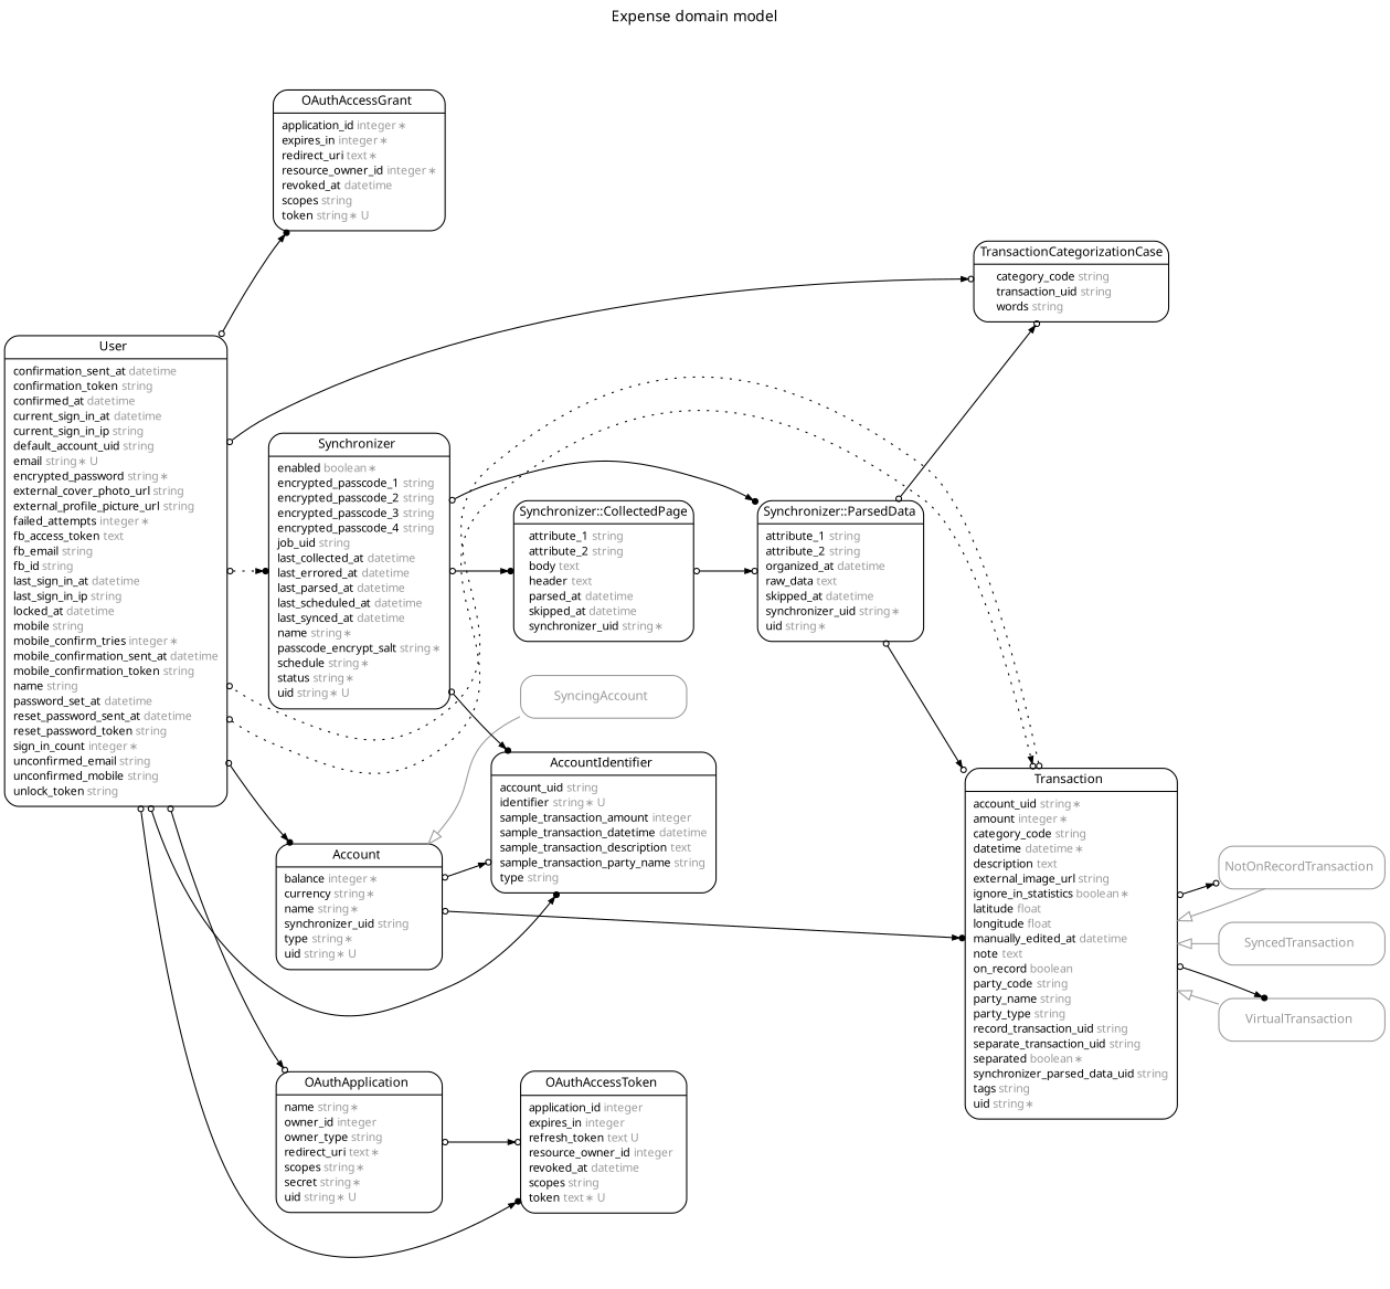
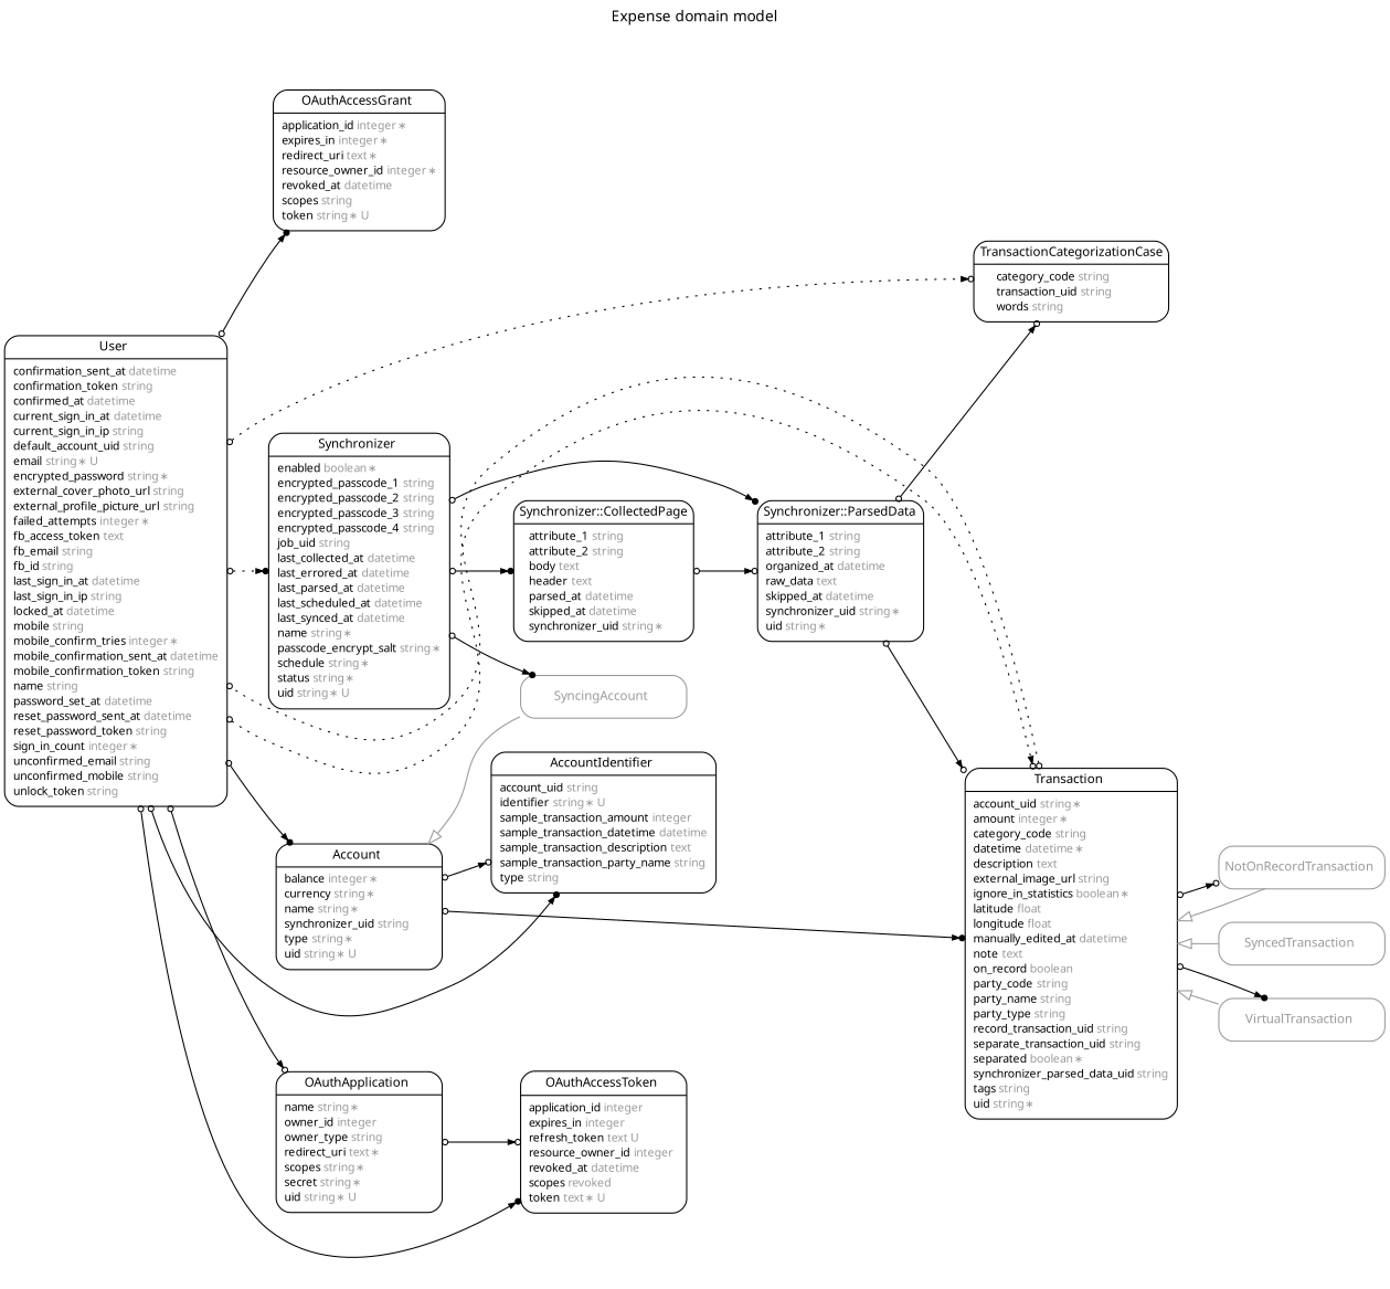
  digraph {
    concentrate=false
    fontname="Arial BoldMT"
    fontsize=13
    label="Expense domain model\n\n"
    labelloc=t
    nodesep=0.4
    rankdir=LR
    ranksep=0.5
    node [fontname=ArialMT fontsize=10 margin="0.07,0.05" penwidth=1.0 shape=Mrecord]
    edge [arrowhead=dotnormal arrowsize=0.6 arrowtail=odot dir=both fontname=ArialMT fontsize=7 labelangle=32 labeldistance=1.8 penwidth=1.0 weight=5]
    n1 [label=<<table border="0" align="center" cellspacing="0.5" cellpadding="0" width="134">   <tr><td align="center" valign="bottom" width="130"><font face="Arial BoldMT" point-size="11">Account</font></td></tr> </table> | <table border="0" align="left" cellspacing="2" cellpadding="0" width="134">   <tr><td align="left" width="130" port="balance">balance <font face="Arial ItalicMT" color="grey60">integer ∗</font></td></tr>   <tr><td align="left" width="130" port="currency">currency <font face="Arial ItalicMT" color="grey60">string ∗</font></td></tr>   <tr><td align="left" width="130" port="name">name <font face="Arial ItalicMT" color="grey60">string ∗</font></td></tr>   <tr><td align="left" width="130" port="synchronizer_uid">synchronizer_uid <font face="Arial ItalicMT" color="grey60">string</font></td></tr>   <tr><td align="left" width="130" port="type">type <font face="Arial ItalicMT" color="grey60">string ∗</font></td></tr>   <tr><td align="left" width="130" port="uid">uid <font face="Arial ItalicMT" color="grey60">string ∗ U</font></td></tr> </table> >]
    n2 [label=<<table border="0" align="center" cellspacing="0.5" cellpadding="0" width="134">   <tr><td align="center" valign="bottom" width="130"><font face="Arial BoldMT" point-size="11">AccountIdentifier</font></td></tr> </table> | <table border="0" align="left" cellspacing="2" cellpadding="0" width="134">   <tr><td align="left" width="130" port="account_uid">account_uid <font face="Arial ItalicMT" color="grey60">string</font></td></tr>   <tr><td align="left" width="130" port="identifier">identifier <font face="Arial ItalicMT" color="grey60">string ∗ U</font></td></tr>   <tr><td align="left" width="130" port="sample_transaction_amount">sample_transaction_amount <font face="Arial ItalicMT" color="grey60">integer</font></td></tr>   <tr><td align="left" width="130" port="sample_transaction_datetime">sample_transaction_datetime <font face="Arial ItalicMT" color="grey60">datetime</font></td></tr>   <tr><td align="left" width="130" port="sample_transaction_description">sample_transaction_description <font face="Arial ItalicMT" color="grey60">text</font></td></tr>   <tr><td align="left" width="130" port="sample_transaction_party_name">sample_transaction_party_name <font face="Arial ItalicMT" color="grey60">string</font></td></tr>   <tr><td align="left" width="130" port="type">type <font face="Arial ItalicMT" color="grey60">string</font></td></tr> </table> >]
    n3 [color=grey60 fontcolor=grey60 label=<<table border="0" align="center" cellspacing="0.5" cellpadding="0" width="134">   <tr><td align="center" valign="bottom" width="130"><font face="Arial BoldMT" point-size="11">SyncingAccount</font></td></tr> </table> >]
    n4 [label=<<table border="0" align="center" cellspacing="0.5" cellpadding="0" width="134">   <tr><td align="center" valign="bottom" width="130"><font face="Arial BoldMT" point-size="11">Transaction</font></td></tr> </table> | <table border="0" align="left" cellspacing="2" cellpadding="0" width="134">   <tr><td align="left" width="130" port="account_uid">account_uid <font face="Arial ItalicMT" color="grey60">string ∗</font></td></tr>   <tr><td align="left" width="130" port="amount">amount <font face="Arial ItalicMT" color="grey60">integer ∗</font></td></tr>   <tr><td align="left" width="130" port="category_code">category_code <font face="Arial ItalicMT" color="grey60">string</font></td></tr>   <tr><td align="left" width="130" port="datetime">datetime <font face="Arial ItalicMT" color="grey60">datetime ∗</font></td></tr>   <tr><td align="left" width="130" port="description">description <font face="Arial ItalicMT" color="grey60">text</font></td></tr>   <tr><td align="left" width="130" port="external_image_url">external_image_url <font face="Arial ItalicMT" color="grey60">string</font></td></tr>   <tr><td align="left" width="130" port="ignore_in_statistics">ignore_in_statistics <font face="Arial ItalicMT" color="grey60">boolean ∗</font></td></tr>   <tr><td align="left" width="130" port="latitude">latitude <font face="Arial ItalicMT" color="grey60">float</font></td></tr>   <tr><td align="left" width="130" port="longitude">longitude <font face="Arial ItalicMT" color="grey60">float</font></td></tr>   <tr><td align="left" width="130" port="manually_edited_at">manually_edited_at <font face="Arial ItalicMT" color="grey60">datetime</font></td></tr>   <tr><td align="left" width="130" port="note">note <font face="Arial ItalicMT" color="grey60">text</font></td></tr>   <tr><td align="left" width="130" port="on_record">on_record <font face="Arial ItalicMT" color="grey60">boolean</font></td></tr>   <tr><td align="left" width="130" port="party_code">party_code <font face="Arial ItalicMT" color="grey60">string</font></td></tr>   <tr><td align="left" width="130" port="party_name">party_name <font face="Arial ItalicMT" color="grey60">string</font></td></tr>   <tr><td align="left" width="130" port="party_type">party_type <font face="Arial ItalicMT" color="grey60">string</font></td></tr>   <tr><td align="left" width="130" port="record_transaction_uid">record_transaction_uid <font face="Arial ItalicMT" color="grey60">string</font></td></tr>   <tr><td align="left" width="130" port="separate_transaction_uid">separate_transaction_uid <font face="Arial ItalicMT" color="grey60">string</font></td></tr>   <tr><td align="left" width="130" port="separated">separated <font face="Arial ItalicMT" color="grey60">boolean ∗</font></td></tr>   <tr><td align="left" width="130" port="synchronizer_parsed_data_uid">synchronizer_parsed_data_uid <font face="Arial ItalicMT" color="grey60">string</font></td></tr>   <tr><td align="left" width="130" port="tags">tags <font face="Arial ItalicMT" color="grey60">string</font></td></tr>   <tr><td align="left" width="130" port="uid">uid <font face="Arial ItalicMT" color="grey60">string ∗</font></td></tr> </table> >]
    n5 [color=grey60 fontcolor=grey60 label=<<table border="0" align="center" cellspacing="0.5" cellpadding="0" width="134">   <tr><td align="center" valign="bottom" width="130"><font face="Arial BoldMT" point-size="11">NotOnRecordTransaction</font></td></tr> </table> >]
    n6 [color=grey60 fontcolor=grey60 label=<<table border="0" align="center" cellspacing="0.5" cellpadding="0" width="134">   <tr><td align="center" valign="bottom" width="130"><font face="Arial BoldMT" point-size="11">SyncedTransaction</font></td></tr> </table> >]
    n7 [label=<<table border="0" align="center" cellspacing="0.5" cellpadding="0" width="134">   <tr><td align="center" valign="bottom" width="130"><font face="Arial BoldMT" point-size="11">User</font></td></tr> </table> | <table border="0" align="left" cellspacing="2" cellpadding="0" width="134">   <tr><td align="left" width="130" port="confirmation_sent_at">confirmation_sent_at <font face="Arial ItalicMT" color="grey60">datetime</font></td></tr>   <tr><td align="left" width="130" port="confirmation_token">confirmation_token <font face="Arial ItalicMT" color="grey60">string</font></td></tr>   <tr><td align="left" width="130" port="confirmed_at">confirmed_at <font face="Arial ItalicMT" color="grey60">datetime</font></td></tr>   <tr><td align="left" width="130" port="current_sign_in_at">current_sign_in_at <font face="Arial ItalicMT" color="grey60">datetime</font></td></tr>   <tr><td align="left" width="130" port="current_sign_in_ip">current_sign_in_ip <font face="Arial ItalicMT" color="grey60">string</font></td></tr>   <tr><td align="left" width="130" port="default_account_uid">default_account_uid <font face="Arial ItalicMT" color="grey60">string</font></td></tr>   <tr><td align="left" width="130" port="email">email <font face="Arial ItalicMT" color="grey60">string ∗ U</font></td></tr>   <tr><td align="left" width="130" port="encrypted_password">encrypted_password <font face="Arial ItalicMT" color="grey60">string ∗</font></td></tr>   <tr><td align="left" width="130" port="external_cover_photo_url">external_cover_photo_url <font face="Arial ItalicMT" color="grey60">string</font></td></tr>   <tr><td align="left" width="130" port="external_profile_picture_url">external_profile_picture_url <font face="Arial ItalicMT" color="grey60">string</font></td></tr>   <tr><td align="left" width="130" port="failed_attempts">failed_attempts <font face="Arial ItalicMT" color="grey60">integer ∗</font></td></tr>   <tr><td align="left" width="130" port="fb_access_token">fb_access_token <font face="Arial ItalicMT" color="grey60">text</font></td></tr>   <tr><td align="left" width="130" port="fb_email">fb_email <font face="Arial ItalicMT" color="grey60">string</font></td></tr>   <tr><td align="left" width="130" port="fb_id">fb_id <font face="Arial ItalicMT" color="grey60">string</font></td></tr>   <tr><td align="left" width="130" port="last_sign_in_at">last_sign_in_at <font face="Arial ItalicMT" color="grey60">datetime</font></td></tr>   <tr><td align="left" width="130" port="last_sign_in_ip">last_sign_in_ip <font face="Arial ItalicMT" color="grey60">string</font></td></tr>   <tr><td align="left" width="130" port="locked_at">locked_at <font face="Arial ItalicMT" color="grey60">datetime</font></td></tr>   <tr><td align="left" width="130" port="mobile">mobile <font face="Arial ItalicMT" color="grey60">string</font></td></tr>   <tr><td align="left" width="130" port="mobile_confirm_tries">mobile_confirm_tries <font face="Arial ItalicMT" color="grey60">integer ∗</font></td></tr>   <tr><td align="left" width="130" port="mobile_confirmation_sent_at">mobile_confirmation_sent_at <font face="Arial ItalicMT" color="grey60">datetime</font></td></tr>   <tr><td align="left" width="130" port="mobile_confirmation_token">mobile_confirmation_token <font face="Arial ItalicMT" color="grey60">string</font></td></tr>   <tr><td align="left" width="130" port="name">name <font face="Arial ItalicMT" color="grey60">string</font></td></tr>   <tr><td align="left" width="130" port="password_set_at">password_set_at <font face="Arial ItalicMT" color="grey60">datetime</font></td></tr>   <tr><td align="left" width="130" port="reset_password_sent_at">reset_password_sent_at <font face="Arial ItalicMT" color="grey60">datetime</font></td></tr>   <tr><td align="left" width="130" port="reset_password_token">reset_password_token <font face="Arial ItalicMT" color="grey60">string</font></td></tr>   <tr><td align="left" width="130" port="sign_in_count">sign_in_count <font face="Arial ItalicMT" color="grey60">integer ∗</font></td></tr>   <tr><td align="left" width="130" port="unconfirmed_email">unconfirmed_email <font face="Arial ItalicMT" color="grey60">string</font></td></tr>   <tr><td align="left" width="130" port="unconfirmed_mobile">unconfirmed_mobile <font face="Arial ItalicMT" color="grey60">string</font></td></tr>   <tr><td align="left" width="130" port="unlock_token">unlock_token <font face="Arial ItalicMT" color="grey60">string</font></td></tr> </table> >]
    n8 [color=grey60 fontcolor=grey60 label=<<table border="0" align="center" cellspacing="0.5" cellpadding="0" width="134">   <tr><td align="center" valign="bottom" width="130"><font face="Arial BoldMT" point-size="11">VirtualTransaction</font></td></tr> </table> >]
    n9 [label=<<table border="0" align="center" cellspacing="0.5" cellpadding="0" width="134">   <tr><td align="center" valign="bottom" width="130"><font face="Arial BoldMT" point-size="11">OAuthAccessGrant</font></td></tr> </table> | <table border="0" align="left" cellspacing="2" cellpadding="0" width="134">   <tr><td align="left" width="130" port="application_id">application_id <font face="Arial ItalicMT" color="grey60">integer ∗</font></td></tr>   <tr><td align="left" width="130" port="expires_in">expires_in <font face="Arial ItalicMT" color="grey60">integer ∗</font></td></tr>   <tr><td align="left" width="130" port="redirect_uri">redirect_uri <font face="Arial ItalicMT" color="grey60">text ∗</font></td></tr>   <tr><td align="left" width="130" port="resource_owner_id">resource_owner_id <font face="Arial ItalicMT" color="grey60">integer ∗</font></td></tr>   <tr><td align="left" width="130" port="revoked_at">revoked_at <font face="Arial ItalicMT" color="grey60">datetime</font></td></tr>   <tr><td align="left" width="130" port="scopes">scopes <font face="Arial ItalicMT" color="grey60">string</font></td></tr>   <tr><td align="left" width="130" port="token">token <font face="Arial ItalicMT" color="grey60">string ∗ U</font></td></tr> </table> >]
-   n10 [label=<<table border="0" align="center" cellspacing="0.5" cellpadding="0" width="134">   <tr><td align="center" valign="bottom" width="130"><font face="Arial BoldMT" point-size="11">OAuthAccessToken</font></td></tr> </table> | <table border="0" align="left" cellspacing="2" cellpadding="0" width="134">   <tr><td align="left" width="130" port="application_id">application_id <font face="Arial ItalicMT" color="grey60">integer</font></td></tr>   <tr><td align="left" width="130" port="expires_in">expires_in <font face="Arial ItalicMT" color="grey60">integer</font></td></tr>   <tr><td align="left" width="130" port="refresh_token">refresh_token <font face="Arial ItalicMT" color="grey60">text U</font></td></tr>   <tr><td align="left" width="130" port="resource_owner_id">resource_owner_id <font face="Arial ItalicMT" color="grey60">integer</font></td></tr>   <tr><td align="left" width="130" port="revoked_at">revoked_at <font face="Arial ItalicMT" color="grey60">datetime</font></td></tr>   <tr><td align="left" width="130" port="scopes">scopes <font face="Arial ItalicMT" color="grey60">string</font></td></tr>   <tr><td align="left" width="130" port="token">token <font face="Arial ItalicMT" color="grey60">text ∗ U</font></td></tr> </table> >]
+   n10 [label=<<table border="0" align="center" cellspacing="0.5" cellpadding="0" width="134">   <tr><td align="center" valign="bottom" width="130"><font face="Arial BoldMT" point-size="11">OAuthAccessToken</font></td></tr> </table> | <table border="0" align="left" cellspacing="2" cellpadding="0" width="134">   <tr><td align="left" width="130" port="application_id">application_id <font face="Arial ItalicMT" color="grey60">integer</font></td></tr>   <tr><td align="left" width="130" port="expires_in">expires_in <font face="Arial ItalicMT" color="grey60">integer</font></td></tr>   <tr><td align="left" width="130" port="refresh_token">refresh_token <font face="Arial ItalicMT" color="grey60">text U</font></td></tr>   <tr><td align="left" width="130" port="resource_owner_id">resource_owner_id <font face="Arial ItalicMT" color="grey60">integer</font></td></tr>   <tr><td align="left" width="130" port="revoked_at">revoked_at <font face="Arial ItalicMT" color="grey60">datetime</font></td></tr>   <tr><td align="left" width="130" port="scopes">scopes <font face="Arial ItalicMT" color="grey60">revoked</font></td></tr>   <tr><td align="left" width="130" port="token">token <font face="Arial ItalicMT" color="grey60">text ∗ U</font></td></tr> </table> >]
    n11 [label=<<table border="0" align="center" cellspacing="0.5" cellpadding="0" width="134">   <tr><td align="center" valign="bottom" width="130"><font face="Arial BoldMT" point-size="11">OAuthApplication</font></td></tr> </table> | <table border="0" align="left" cellspacing="2" cellpadding="0" width="134">   <tr><td align="left" width="130" port="name">name <font face="Arial ItalicMT" color="grey60">string ∗</font></td></tr>   <tr><td align="left" width="130" port="owner_id">owner_id <font face="Arial ItalicMT" color="grey60">integer</font></td></tr>   <tr><td align="left" width="130" port="owner_type">owner_type <font face="Arial ItalicMT" color="grey60">string</font></td></tr>   <tr><td align="left" width="130" port="redirect_uri">redirect_uri <font face="Arial ItalicMT" color="grey60">text ∗</font></td></tr>   <tr><td align="left" width="130" port="scopes">scopes <font face="Arial ItalicMT" color="grey60">string ∗</font></td></tr>   <tr><td align="left" width="130" port="secret">secret <font face="Arial ItalicMT" color="grey60">string ∗</font></td></tr>   <tr><td align="left" width="130" port="uid">uid <font face="Arial ItalicMT" color="grey60">string ∗ U</font></td></tr> </table> >]
    n12 [label=<<table border="0" align="center" cellspacing="0.5" cellpadding="0" width="134">   <tr><td align="center" valign="bottom" width="130"><font face="Arial BoldMT" point-size="11">Synchronizer</font></td></tr> </table> | <table border="0" align="left" cellspacing="2" cellpadding="0" width="134">   <tr><td align="left" width="130" port="enabled">enabled <font face="Arial ItalicMT" color="grey60">boolean ∗</font></td></tr>   <tr><td align="left" width="130" port="encrypted_passcode_1">encrypted_passcode_1 <font face="Arial ItalicMT" color="grey60">string</font></td></tr>   <tr><td align="left" width="130" port="encrypted_passcode_2">encrypted_passcode_2 <font face="Arial ItalicMT" color="grey60">string</font></td></tr>   <tr><td align="left" width="130" port="encrypted_passcode_3">encrypted_passcode_3 <font face="Arial ItalicMT" color="grey60">string</font></td></tr>   <tr><td align="left" width="130" port="encrypted_passcode_4">encrypted_passcode_4 <font face="Arial ItalicMT" color="grey60">string</font></td></tr>   <tr><td align="left" width="130" port="job_uid">job_uid <font face="Arial ItalicMT" color="grey60">string</font></td></tr>   <tr><td align="left" width="130" port="last_collected_at">last_collected_at <font face="Arial ItalicMT" color="grey60">datetime</font></td></tr>   <tr><td align="left" width="130" port="last_errored_at">last_errored_at <font face="Arial ItalicMT" color="grey60">datetime</font></td></tr>   <tr><td align="left" width="130" port="last_parsed_at">last_parsed_at <font face="Arial ItalicMT" color="grey60">datetime</font></td></tr>   <tr><td align="left" width="130" port="last_scheduled_at">last_scheduled_at <font face="Arial ItalicMT" color="grey60">datetime</font></td></tr>   <tr><td align="left" width="130" port="last_synced_at">last_synced_at <font face="Arial ItalicMT" color="grey60">datetime</font></td></tr>   <tr><td align="left" width="130" port="name">name <font face="Arial ItalicMT" color="grey60">string ∗</font></td></tr>   <tr><td align="left" width="130" port="passcode_encrypt_salt">passcode_encrypt_salt <font face="Arial ItalicMT" color="grey60">string ∗</font></td></tr>   <tr><td align="left" width="130" port="schedule">schedule <font face="Arial ItalicMT" color="grey60">string ∗</font></td></tr>   <tr><td align="left" width="130" port="status">status <font face="Arial ItalicMT" color="grey60">string ∗</font></td></tr>   <tr><td align="left" width="130" port="uid">uid <font face="Arial ItalicMT" color="grey60">string ∗ U</font></td></tr> </table> >]
    n13 [label=<<table border="0" align="center" cellspacing="0.5" cellpadding="0" width="134">   <tr><td align="center" valign="bottom" width="130"><font face="Arial BoldMT" point-size="11">Synchronizer::CollectedPage</font></td></tr> </table> | <table border="0" align="left" cellspacing="2" cellpadding="0" width="134">   <tr><td align="left" width="130" port="attribute_1">attribute_1 <font face="Arial ItalicMT" color="grey60">string</font></td></tr>   <tr><td align="left" width="130" port="attribute_2">attribute_2 <font face="Arial ItalicMT" color="grey60">string</font></td></tr>   <tr><td align="left" width="130" port="body">body <font face="Arial ItalicMT" color="grey60">text</font></td></tr>   <tr><td align="left" width="130" port="header">header <font face="Arial ItalicMT" color="grey60">text</font></td></tr>   <tr><td align="left" width="130" port="parsed_at">parsed_at <font face="Arial ItalicMT" color="grey60">datetime</font></td></tr>   <tr><td align="left" width="130" port="skipped_at">skipped_at <font face="Arial ItalicMT" color="grey60">datetime</font></td></tr>   <tr><td align="left" width="130" port="synchronizer_uid">synchronizer_uid <font face="Arial ItalicMT" color="grey60">string ∗</font></td></tr> </table> >]
    n14 [label=<<table border="0" align="center" cellspacing="0.5" cellpadding="0" width="134">   <tr><td align="center" valign="bottom" width="130"><font face="Arial BoldMT" point-size="11">Synchronizer::ParsedData</font></td></tr> </table> | <table border="0" align="left" cellspacing="2" cellpadding="0" width="134">   <tr><td align="left" width="130" port="attribute_1">attribute_1 <font face="Arial ItalicMT" color="grey60">string</font></td></tr>   <tr><td align="left" width="130" port="attribute_2">attribute_2 <font face="Arial ItalicMT" color="grey60">string</font></td></tr>   <tr><td align="left" width="130" port="organized_at">organized_at <font face="Arial ItalicMT" color="grey60">datetime</font></td></tr>   <tr><td align="left" width="130" port="raw_data">raw_data <font face="Arial ItalicMT" color="grey60">text</font></td></tr>   <tr><td align="left" width="130" port="skipped_at">skipped_at <font face="Arial ItalicMT" color="grey60">datetime</font></td></tr>   <tr><td align="left" width="130" port="synchronizer_uid">synchronizer_uid <font face="Arial ItalicMT" color="grey60">string ∗</font></td></tr>   <tr><td align="left" width="130" port="uid">uid <font face="Arial ItalicMT" color="grey60">string ∗</font></td></tr> </table> >]
    n15 [label=<<table border="0" align="center" cellspacing="0.5" cellpadding="0" width="134">   <tr><td align="center" valign="bottom" width="130"><font face="Arial BoldMT" point-size="11">TransactionCategorizationCase</font></td></tr> </table> | <table border="0" align="left" cellspacing="2" cellpadding="0" width="134">   <tr><td align="left" width="130" port="category_code">category_code <font face="Arial ItalicMT" color="grey60">string</font></td></tr>   <tr><td align="left" width="130" port="transaction_uid">transaction_uid <font face="Arial ItalicMT" color="grey60">string</font></td></tr>   <tr><td align="left" width="130" port="words">words <font face="Arial ItalicMT" color="grey60">string</font></td></tr> </table> >]
    n1 -> n2 [arrowhead=odotnormal weight=3]
    n1 -> n3 [arrowhead=none arrowsize=1.2 arrowtail=onormal color=grey60 weight=""]
    n1 -> n4 [weight=6]
    n4 -> n5 [arrowhead=none arrowsize=1.2 arrowtail=onormal color=grey60 weight=""]
    n4 -> n5 [arrowhead=odotnormal]
    n4 -> n6 [arrowhead=none arrowsize=1.2 arrowtail=onormal color=grey60 weight=""]
    n4 -> n7 [arrowhead=odot constraint=false style=dotted weight=4]
    n4 -> n8 [arrowhead=none arrowsize=1.2 arrowtail=onormal color=grey60 weight=""]
    n4 -> n8
    n7 -> n1 [weight=3]
    n7 -> n2 [weight=2]
    n7 -> n4 [arrowhead=odotnormal constraint=false style=dotted weight=1]
    n7 -> n9 [weight=1]
    n7 -> n10 [weight=1]
    n7 -> n11 [arrowhead=odotnormal weight=1]
    n7 -> n12 [style=dotted]
-   n7 -> n15 [arrowhead=odotnormal weight=2]
+   n7 -> n15 [arrowhead=odotnormal weight=2 style=dotted]
    n11 -> n10 [arrowhead=odotnormal weight=2]
-   n12 -> n2
+   n12 -> n3
    n12 -> n13
    n12 -> n14
    n13 -> n14 [arrowhead=odotnormal weight=2]
    n14 -> n4 [arrowhead=odotnormal]
    n14 -> n15 [arrowhead=odotnormal weight=1]
  }
